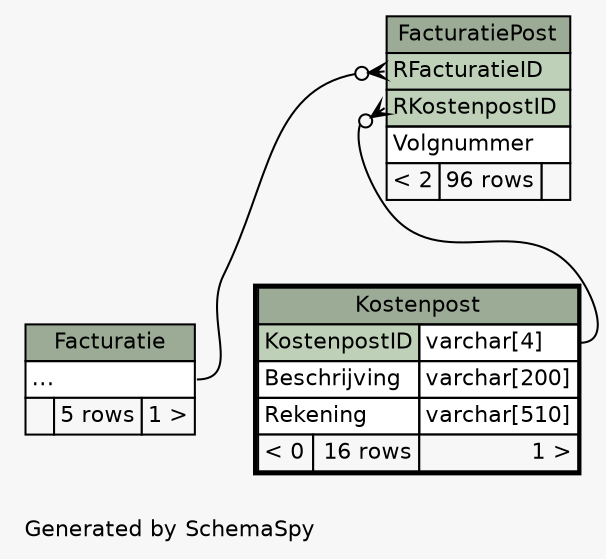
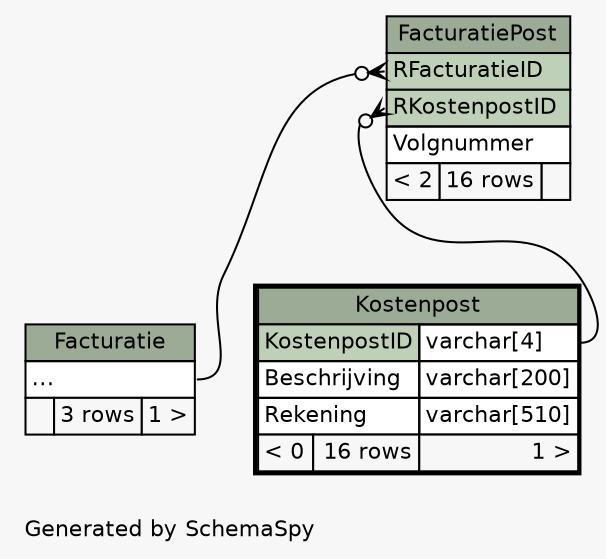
  digraph {
    bgcolor="#f7f7f7"
    fontname=Helvetica
    fontsize=11
    label="\nGenerated by SchemaSpy"
    labeljust=l
    nodesep=0.18
    rankdir=TB
    ranksep=0.46
    node [fontname=Helvetica fontsize=11 shape=plaintext]
    edge [arrowhead=none arrowsize=0.8 arrowtail=crowodot dir=back]
-   n1 [label=<     <TABLE BORDER="0" CELLBORDER="1" CELLSPACING="0" BGCOLOR="#ffffff">       <TR><TD COLSPAN="3" BGCOLOR="#9bab96" ALIGN="CENTER">FacturatiePost</TD></TR>       <TR><TD PORT="RFacturatieID" COLSPAN="3" BGCOLOR="#bed1b8" ALIGN="LEFT">RFacturatieID</TD></TR>       <TR><TD PORT="RKostenpostID" COLSPAN="3" BGCOLOR="#bed1b8" ALIGN="LEFT">RKostenpostID</TD></TR>       <TR><TD PORT="Volgnummer" COLSPAN="3" ALIGN="LEFT">Volgnummer</TD></TR>       <TR><TD ALIGN="LEFT" BGCOLOR="#f7f7f7">&lt; 2</TD><TD ALIGN="RIGHT" BGCOLOR="#f7f7f7">96 rows</TD><TD ALIGN="RIGHT" BGCOLOR="#f7f7f7">  </TD></TR>     </TABLE>>]
-   n2 [label=<     <TABLE BORDER="0" CELLBORDER="1" CELLSPACING="0" BGCOLOR="#ffffff">       <TR><TD COLSPAN="3" BGCOLOR="#9bab96" ALIGN="CENTER">Facturatie</TD></TR>       <TR><TD PORT="elipses" COLSPAN="3" ALIGN="LEFT">...</TD></TR>       <TR><TD ALIGN="LEFT" BGCOLOR="#f7f7f7">  </TD><TD ALIGN="RIGHT" BGCOLOR="#f7f7f7">5 rows</TD><TD ALIGN="RIGHT" BGCOLOR="#f7f7f7">1 &gt;</TD></TR>     </TABLE>>]
+   n1 [label=<     <TABLE BORDER="0" CELLBORDER="1" CELLSPACING="0" BGCOLOR="#ffffff">       <TR><TD COLSPAN="3" BGCOLOR="#9bab96" ALIGN="CENTER">FacturatiePost</TD></TR>       <TR><TD PORT="RFacturatieID" COLSPAN="3" BGCOLOR="#bed1b8" ALIGN="LEFT">RFacturatieID</TD></TR>       <TR><TD PORT="RKostenpostID" COLSPAN="3" BGCOLOR="#bed1b8" ALIGN="LEFT">RKostenpostID</TD></TR>       <TR><TD PORT="Volgnummer" COLSPAN="3" ALIGN="LEFT">Volgnummer</TD></TR>       <TR><TD ALIGN="LEFT" BGCOLOR="#f7f7f7">&lt; 2</TD><TD ALIGN="RIGHT" BGCOLOR="#f7f7f7">16 rows</TD><TD ALIGN="RIGHT" BGCOLOR="#f7f7f7">  </TD></TR>     </TABLE>>]
+   n2 [label=<     <TABLE BORDER="0" CELLBORDER="1" CELLSPACING="0" BGCOLOR="#ffffff">       <TR><TD COLSPAN="3" BGCOLOR="#9bab96" ALIGN="CENTER">Facturatie</TD></TR>       <TR><TD PORT="elipses" COLSPAN="3" ALIGN="LEFT">...</TD></TR>       <TR><TD ALIGN="LEFT" BGCOLOR="#f7f7f7">  </TD><TD ALIGN="RIGHT" BGCOLOR="#f7f7f7">3 rows</TD><TD ALIGN="RIGHT" BGCOLOR="#f7f7f7">1 &gt;</TD></TR>     </TABLE>>]
    n3 [label=<     <TABLE BORDER="2" CELLBORDER="1" CELLSPACING="0" BGCOLOR="#ffffff">       <TR><TD COLSPAN="3" BGCOLOR="#9bab96" ALIGN="CENTER">Kostenpost</TD></TR>       <TR><TD PORT="KostenpostID" COLSPAN="2" BGCOLOR="#bed1b8" ALIGN="LEFT">KostenpostID</TD><TD PORT="KostenpostID.type" ALIGN="LEFT">varchar[4]</TD></TR>       <TR><TD PORT="Beschrijving" COLSPAN="2" ALIGN="LEFT">Beschrijving</TD><TD PORT="Beschrijving.type" ALIGN="LEFT">varchar[200]</TD></TR>       <TR><TD PORT="Rekening" COLSPAN="2" ALIGN="LEFT">Rekening</TD><TD PORT="Rekening.type" ALIGN="LEFT">varchar[510]</TD></TR>       <TR><TD ALIGN="LEFT" BGCOLOR="#f7f7f7">&lt; 0</TD><TD ALIGN="RIGHT" BGCOLOR="#f7f7f7">16 rows</TD><TD ALIGN="RIGHT" BGCOLOR="#f7f7f7">1 &gt;</TD></TR>     </TABLE>>]
    n1 -> n2 [headport="elipses:e" tailport="RFacturatieID:w"]
    n1 -> n3 [headport="KostenpostID.type:e" tailport="RKostenpostID:w"]
  }
